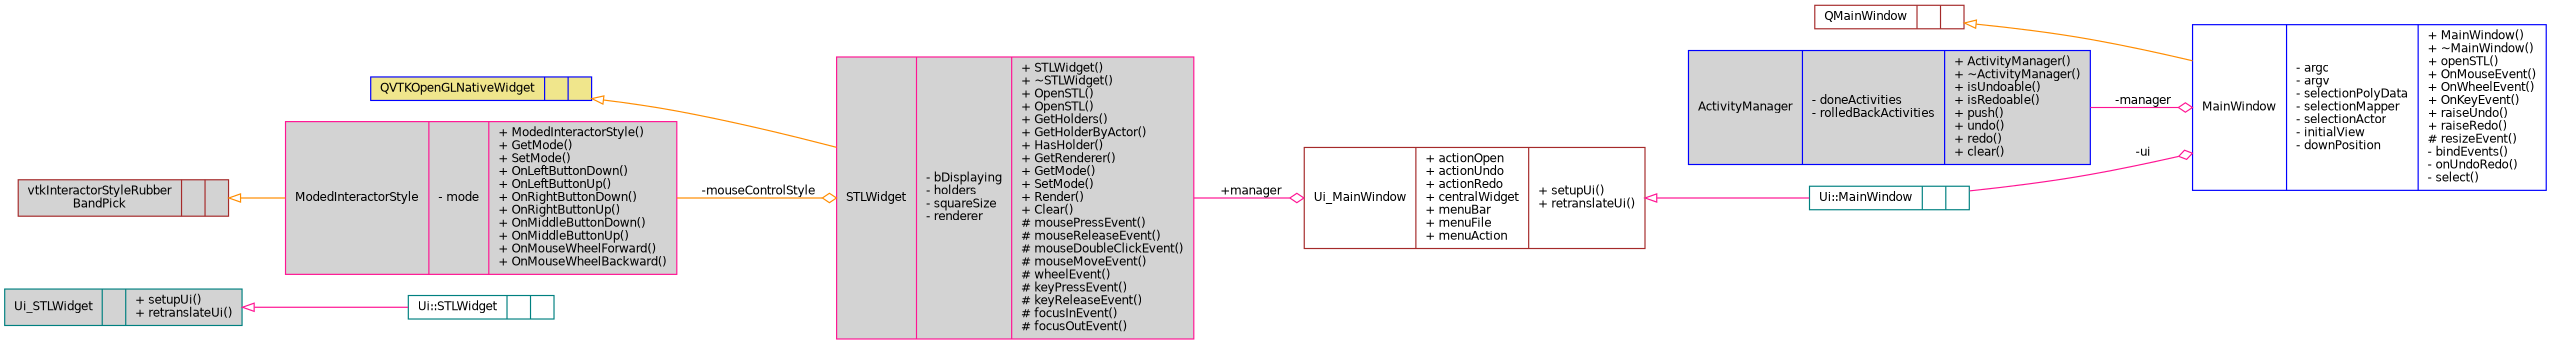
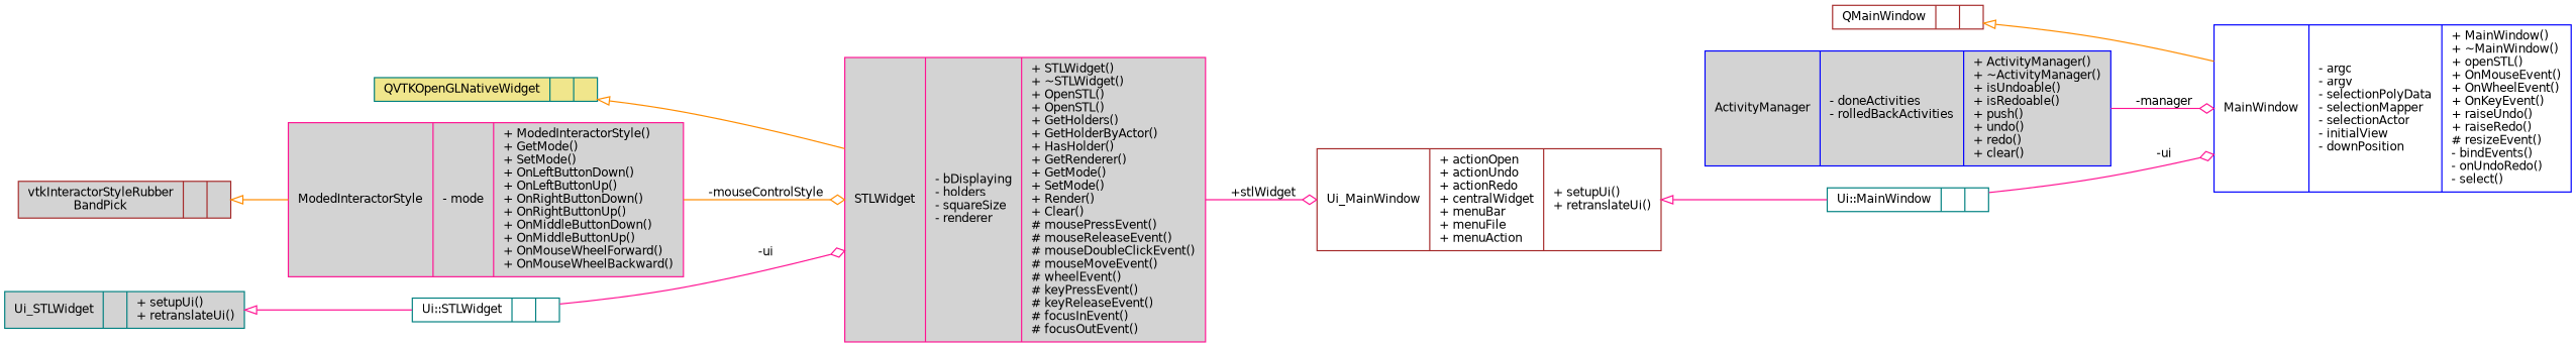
  digraph {
    rankdir=LR
    node [color=teal fillcolor=white fontname=Helvetica fontsize=10 shape=record style=filled]
    edge [color=deeppink fontname=Helvetica fontsize=10 labelfontname=Helvetica labelfontsize=10 style=solid]
    n1 [color=blue fontcolor=black height=0.2 label="{MainWindow\n|- argc\l- argv\l- selectionPolyData\l- selectionMapper\l- selectionActor\l- initialView\l- downPosition\l|+ MainWindow()\l+ ~MainWindow()\l+ openSTL()\l+ OnMouseEvent()\l+ OnWheelEvent()\l+ OnKeyEvent()\l+ raiseUndo()\l+ raiseRedo()\l# resizeEvent()\l- bindEvents()\l- onUndoRedo()\l- select()\l}" width=0.4]
    n2 [color=brown height=0.2 label="{QMainWindow\n||}" width=0.4]
    n3 [color=blue fillcolor=lightgrey height=0.2 label="{ActivityManager\n|- doneActivities\l- rolledBackActivities\l|+ ActivityManager()\l+ ~ActivityManager()\l+ isUndoable()\l+ isRedoable()\l+ push()\l+ undo()\l+ redo()\l+ clear()\l}" width=0.4]
    n4 [height=0.2 label="{Ui::MainWindow\n||}" width=0.4]
    n5 [color=brown height=0.2 label="{Ui_MainWindow\n|+ actionOpen\l+ actionUndo\l+ actionRedo\l+ centralWidget\l+ menuBar\l+ menuFile\l+ menuAction\l|+ setupUi()\l+ retranslateUi()\l}" width=0.4]
    n6 [color=deeppink fillcolor=lightgrey height=0.2 label="{STLWidget\n|- bDisplaying\l- holders\l- squareSize\l- renderer\l|+ STLWidget()\l+ ~STLWidget()\l+ OpenSTL()\l+ OpenSTL()\l+ GetHolders()\l+ GetHolderByActor()\l+ HasHolder()\l+ GetRenderer()\l+ GetMode()\l+ SetMode()\l+ Render()\l+ Clear()\l# mousePressEvent()\l# mouseReleaseEvent()\l# mouseDoubleClickEvent()\l# mouseMoveEvent()\l# wheelEvent()\l# keyPressEvent()\l# keyReleaseEvent()\l# focusInEvent()\l# focusOutEvent()\l}" width=0.4]
-   n7 [color=blue fillcolor=khaki height=0.2 label="{QVTKOpenGLNativeWidget\n||}" width=0.4]
+   n7 [fillcolor=khaki height=0.2 label="{QVTKOpenGLNativeWidget\n||}" width=0.4]
    n8 [color=deeppink fillcolor=lightgrey height=0.2 label="{ModedInteractorStyle\n|- mode\l|+ ModedInteractorStyle()\l+ GetMode()\l+ SetMode()\l+ OnLeftButtonDown()\l+ OnLeftButtonUp()\l+ OnRightButtonDown()\l+ OnRightButtonUp()\l+ OnMiddleButtonDown()\l+ OnMiddleButtonUp()\l+ OnMouseWheelForward()\l+ OnMouseWheelBackward()\l}" width=0.4]
    n9 [color=brown fillcolor=lightgrey height=0.2 label="{vtkInteractorStyleRubber\lBandPick\n||}" width=0.4]
    n10 [height=0.2 label="{Ui::STLWidget\n||}" width=0.4]
    n11 [fillcolor=lightgrey height=0.2 label="{Ui_STLWidget\n||+ setupUi()\l+ retranslateUi()\l}" width=0.4]
    n2 -> n1 [arrowtail=onormal color=darkorange dir=back]
    n3 -> n1 [arrowhead=odiamond label=" -manager"]
    n4 -> n1 [arrowhead=odiamond label=" -ui"]
    n5 -> n4 [arrowtail=onormal dir=back]
-   n6 -> n5 [arrowhead=odiamond label=" +manager"]
+   n6 -> n5 [arrowhead=odiamond label=" +stlWidget"]
    n7 -> n6 [arrowtail=onormal color=darkorange dir=back]
    n8 -> n6 [arrowhead=odiamond color=darkorange label=" -mouseControlStyle"]
    n9 -> n8 [arrowtail=onormal color=darkorange dir=back]
+   n10 -> n6 [arrowhead=odiamond label=" -ui"]
    n11 -> n10 [arrowtail=onormal dir=back]
  }
